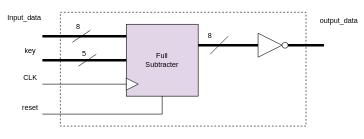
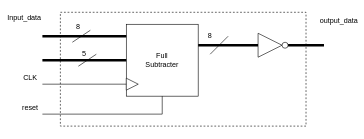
  <mxCell id="0" />
  <mxCell id="1" parent="0" />
  <mxCell id="2" value="" style="rounded=0;whiteSpace=wrap;html=1;fillColor=none;dashed=1;" vertex="1" parent="1"><mxGeometry x="100" y="20" width="410" height="190" as="geometry" /></mxCell>
- <mxCell id="3" value="Full&lt;br&gt;Subtracter" style="whiteSpace=wrap;html=1;aspect=fixed;fillColor=#e1d5e7;" vertex="1" parent="1"><mxGeometry x="210" y="40" width="120" height="120" as="geometry" /></mxCell>
+ <mxCell id="3" value="Full&lt;br&gt;Subtracter" style="whiteSpace=wrap;html=1;aspect=fixed;" vertex="1" parent="1"><mxGeometry x="210" y="40" width="120" height="120" as="geometry" /></mxCell>
  <mxCell id="4" value="" style="line;strokeWidth=4;html=1;perimeter=backbonePerimeter;points=[];outlineConnect=0;" vertex="1" parent="1"><mxGeometry x="330" y="70" width="100" height="10" as="geometry" /></mxCell>
  <mxCell id="5" value="" style="triangle;whiteSpace=wrap;html=1;" vertex="1" parent="1"><mxGeometry x="430" y="55" width="40" height="40" as="geometry" /></mxCell>
  <mxCell id="6" value="" style="ellipse;whiteSpace=wrap;html=1;aspect=fixed;" vertex="1" parent="1"><mxGeometry x="470" y="70" width="10" height="10" as="geometry" /></mxCell>
  <mxCell id="7" value="" style="line;strokeWidth=4;html=1;perimeter=backbonePerimeter;points=[];outlineConnect=0;" vertex="1" parent="1"><mxGeometry x="480" y="70" width="60" height="10" as="geometry" /></mxCell>
  <mxCell id="8" value="" style="endArrow=none;html=1;" edge="1" parent="1"><mxGeometry width="50" height="50" relative="1" as="geometry"><mxPoint x="350" y="90" as="sourcePoint" /><mxPoint x="380" y="60" as="targetPoint" /></mxGeometry></mxCell>
  <mxCell id="9" value="8" style="text;html=1;strokeColor=none;fillColor=none;align=center;verticalAlign=middle;whiteSpace=wrap;rounded=0;" vertex="1" parent="1"><mxGeometry x="330" y="50" width="40" height="20" as="geometry" /></mxCell>
  <mxCell id="10" value="" style="line;strokeWidth=4;html=1;perimeter=backbonePerimeter;points=[];outlineConnect=0;" vertex="1" parent="1"><mxGeometry x="70" y="55" width="140" height="10" as="geometry" /></mxCell>
  <mxCell id="11" value="" style="line;strokeWidth=4;html=1;perimeter=backbonePerimeter;points=[];outlineConnect=0;" vertex="1" parent="1"><mxGeometry x="70" y="95" width="140" height="10" as="geometry" /></mxCell>
  <mxCell id="12" value="" style="triangle;whiteSpace=wrap;html=1;" vertex="1" parent="1"><mxGeometry x="210" y="130" width="20" height="20" as="geometry" /></mxCell>
  <mxCell id="13" value="" style="endArrow=none;html=1;entryX=0;entryY=0.5;entryDx=0;entryDy=0;" edge="1" parent="1" target="12"><mxGeometry width="50" height="50" relative="1" as="geometry"><mxPoint x="70" y="140" as="sourcePoint" /><mxPoint x="320" y="110" as="targetPoint" /></mxGeometry></mxCell>
  <mxCell id="14" value="" style="endArrow=none;html=1;rounded=0;" edge="1" parent="1"><mxGeometry width="50" height="50" relative="1" as="geometry"><mxPoint x="270" y="160" as="sourcePoint" /><mxPoint x="70" y="190" as="targetPoint" /><Array as="points"><mxPoint x="270" y="190" /></Array></mxGeometry></mxCell>
  <mxCell id="15" value="" style="endArrow=none;html=1;" edge="1" parent="1"><mxGeometry width="50" height="50" relative="1" as="geometry"><mxPoint x="120" y="70" as="sourcePoint" /><mxPoint x="150" y="50" as="targetPoint" /></mxGeometry></mxCell>
  <mxCell id="16" value="" style="endArrow=none;html=1;" edge="1" parent="1"><mxGeometry width="50" height="50" relative="1" as="geometry"><mxPoint x="130" y="110" as="sourcePoint" /><mxPoint x="160" y="90" as="targetPoint" /></mxGeometry></mxCell>
  <mxCell id="17" value="8" style="text;html=1;strokeColor=none;fillColor=none;align=center;verticalAlign=middle;whiteSpace=wrap;rounded=0;" vertex="1" parent="1"><mxGeometry x="110" y="35" width="40" height="20" as="geometry" /></mxCell>
  <mxCell id="18" value="5" style="text;html=1;strokeColor=none;fillColor=none;align=center;verticalAlign=middle;whiteSpace=wrap;rounded=0;" vertex="1" parent="1"><mxGeometry x="120" y="80" width="40" height="20" as="geometry" /></mxCell>
  <mxCell id="19" value="Input_data" style="text;html=1;strokeColor=none;fillColor=none;align=center;verticalAlign=middle;whiteSpace=wrap;rounded=0;" vertex="1" parent="1"><mxGeometry x="20" y="20" width="40" height="20" as="geometry" /></mxCell>
- <mxCell id="20" value="key" style="text;html=1;strokeColor=none;fillColor=none;align=center;verticalAlign=middle;whiteSpace=wrap;rounded=0;" vertex="1" parent="1"><mxGeometry x="30" y="75" width="40" height="20" as="geometry" /></mxCell>
  <mxCell id="21" value="CLK" style="text;html=1;strokeColor=none;fillColor=none;align=center;verticalAlign=middle;whiteSpace=wrap;rounded=0;" vertex="1" parent="1"><mxGeometry x="30" y="120" width="40" height="20" as="geometry" /></mxCell>
  <mxCell id="22" value="reset" style="text;html=1;strokeColor=none;fillColor=none;align=center;verticalAlign=middle;whiteSpace=wrap;rounded=0;" vertex="1" parent="1"><mxGeometry x="30" y="170" width="40" height="20" as="geometry" /></mxCell>
  <mxCell id="23" value="output_data" style="text;html=1;strokeColor=none;fillColor=none;align=center;verticalAlign=middle;whiteSpace=wrap;rounded=0;" vertex="1" parent="1"><mxGeometry x="545" y="25" width="40" height="20" as="geometry" /></mxCell>
